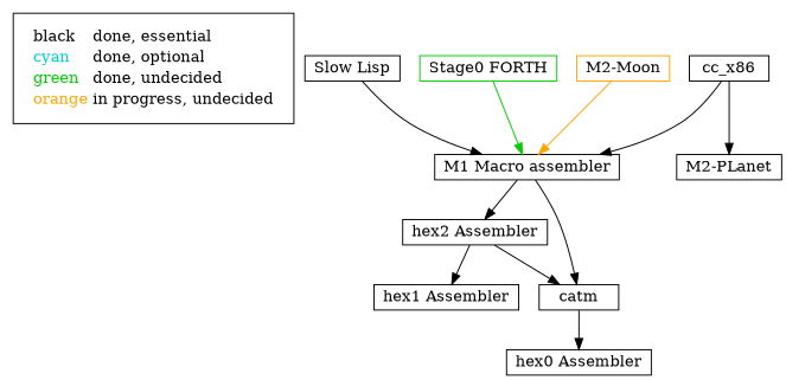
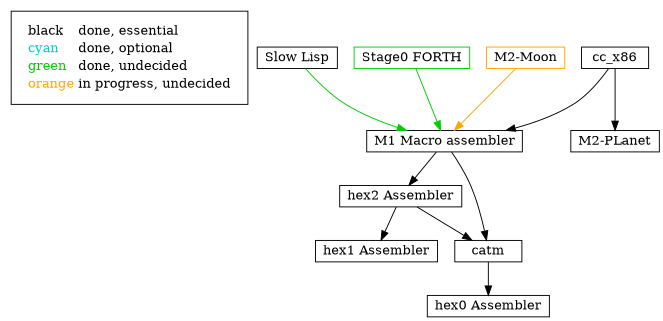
  digraph {
    node [shape=box color=black]
    edge [color=black]
    n1 [height=0.25 label=<<table border="0" cellpadding="2" cellspacing="0" cellborder="0">       <tr><td align="left"><font color="black">black</font></td><td align="left">done, essential</td></tr>       <tr><td align="left"><font color="cyan3">cyan</font></td><td align="left">done, optional</td></tr>       <tr><td align="left"><font color="green3">green</font></td><td align="left">done, undecided</td></tr> <!--      <tr><td align="left"><font color="red1">red</font></td><td align="left">in progress, essential</td></tr> !-->       <tr><td align="left"><font color="orange">orange</font></td><td align="left">in progress, undecided</td></tr>       </table>> shape=plaintext width=1 color=""]
    n2 [height=0.25 label="hex1 Assembler" width=1]
    n3 [height=0.25 label="hex2 Assembler" width=1]
    n4 [height=0.25 label=catm width=1]
    "hex0 Assembler" [height=0.25 width=1 color=""]
    n6 [height=0.25 label="M1 Macro assembler" width=1]
    n7 [height=0.25 label="Slow Lisp" width=1]
    n8 [color=green3 height=0.25 label="Stage0 FORTH" width=1]
    n9 [height=0.25 label=cc_x86 width=1]
    n10 [height=0.25 label="M2-PLanet" width=1]
    n11 [color=orange height=0.25 label="M2-Moon" width=1]
    subgraph cluster_1 {
      n1
    }
    n3 -> n2 [height=0.25]
    n3 -> n4 [height=0.25]
    n4 -> "hex0 Assembler" [height=0.25]
    n6 -> n3 [height=0.25]
    n6 -> n4 [height=0.25]
-   n7 -> n6 [height=0.25]
+   n7 -> n6 [color=green3 height=0.25]
    n8 -> n6 [color=green3 height=0.25]
    n9 -> n6 [height=0.25]
    n9 -> n10 [height=0.25]
    n11 -> n6 [color=orange height=0.25]
  }
